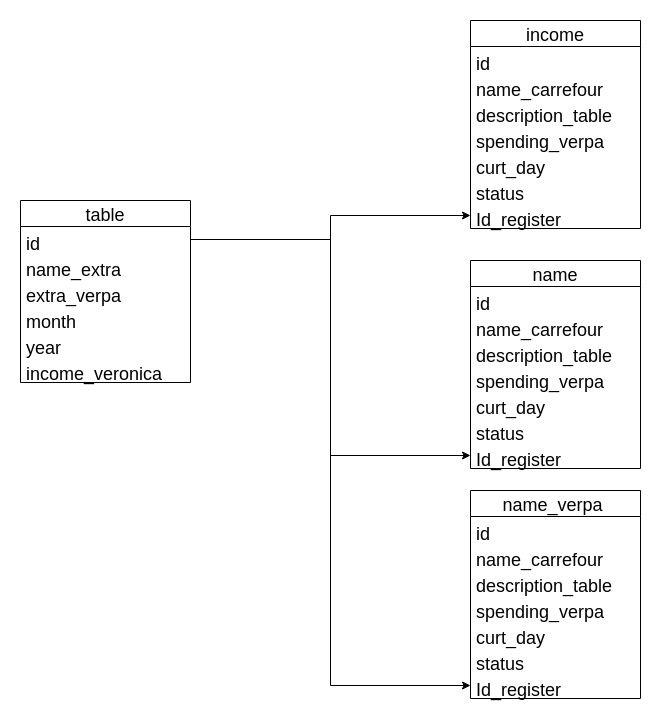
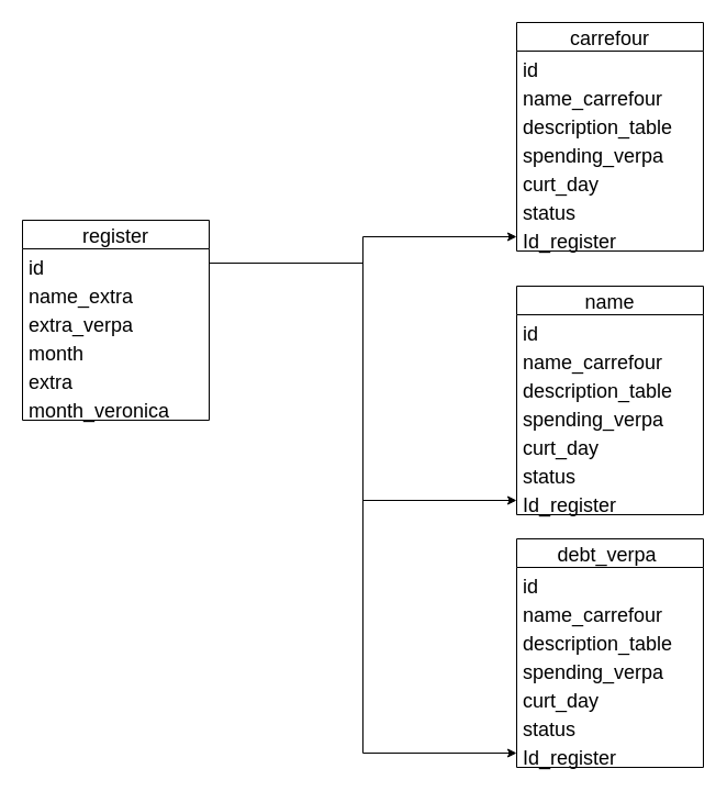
  <mxCell id="0" />
  <mxCell id="1" parent="0" />
- <mxCell id="2" value="income" style="swimlane;fontStyle=0;childLayout=stackLayout;horizontal=1;startSize=26;fillColor=none;horizontalStack=0;resizeParent=1;resizeParentMax=0;resizeLast=0;collapsible=1;marginBottom=0;fontSize=18;" parent="1" vertex="1"><mxGeometry x="470" y="20" width="170" height="208" as="geometry" /></mxCell>
+ <mxCell id="2" value="carrefour" style="swimlane;fontStyle=0;childLayout=stackLayout;horizontal=1;startSize=26;fillColor=none;horizontalStack=0;resizeParent=1;resizeParentMax=0;resizeLast=0;collapsible=1;marginBottom=0;fontSize=18;" parent="1" vertex="1"><mxGeometry x="470" y="20" width="170" height="208" as="geometry" /></mxCell>
  <mxCell id="3" value="id" style="text;strokeColor=none;fillColor=none;align=left;verticalAlign=top;spacingLeft=4;spacingRight=4;overflow=hidden;rotatable=0;points=[[0,0.5],[1,0.5]];portConstraint=eastwest;fontSize=18;" parent="2" vertex="1"><mxGeometry y="26" width="170" height="26" as="geometry" /></mxCell>
  <mxCell id="4" value="name_carrefour" style="text;strokeColor=none;fillColor=none;align=left;verticalAlign=top;spacingLeft=4;spacingRight=4;overflow=hidden;rotatable=0;points=[[0,0.5],[1,0.5]];portConstraint=eastwest;fontSize=18;" parent="2" vertex="1"><mxGeometry y="52" width="170" height="26" as="geometry" /></mxCell>
  <mxCell id="5" value="description_table" style="text;strokeColor=none;fillColor=none;align=left;verticalAlign=top;spacingLeft=4;spacingRight=4;overflow=hidden;rotatable=0;points=[[0,0.5],[1,0.5]];portConstraint=eastwest;fontSize=18;" parent="2" vertex="1"><mxGeometry y="78" width="170" height="26" as="geometry" /></mxCell>
  <mxCell id="6" value="spending_verpa" style="text;strokeColor=none;fillColor=none;align=left;verticalAlign=top;spacingLeft=4;spacingRight=4;overflow=hidden;rotatable=0;points=[[0,0.5],[1,0.5]];portConstraint=eastwest;fontSize=18;" parent="2" vertex="1"><mxGeometry y="104" width="170" height="26" as="geometry" /></mxCell>
  <mxCell id="7" value="curt_day" style="text;strokeColor=none;fillColor=none;align=left;verticalAlign=top;spacingLeft=4;spacingRight=4;overflow=hidden;rotatable=0;points=[[0,0.5],[1,0.5]];portConstraint=eastwest;fontSize=18;" parent="2" vertex="1"><mxGeometry y="130" width="170" height="26" as="geometry" /></mxCell>
  <mxCell id="8" value="status" style="text;strokeColor=none;fillColor=none;align=left;verticalAlign=top;spacingLeft=4;spacingRight=4;overflow=hidden;rotatable=0;points=[[0,0.5],[1,0.5]];portConstraint=eastwest;fontSize=18;" parent="2" vertex="1"><mxGeometry y="156" width="170" height="26" as="geometry" /></mxCell>
  <mxCell id="9" value="Id_register" style="text;strokeColor=none;fillColor=none;align=left;verticalAlign=top;spacingLeft=4;spacingRight=4;overflow=hidden;rotatable=0;points=[[0,0.5],[1,0.5]];portConstraint=eastwest;fontSize=18;" parent="2" vertex="1"><mxGeometry y="182" width="170" height="26" as="geometry" /></mxCell>
  <mxCell id="10" value="name" style="swimlane;fontStyle=0;childLayout=stackLayout;horizontal=1;startSize=26;fillColor=none;horizontalStack=0;resizeParent=1;resizeParentMax=0;resizeLast=0;collapsible=1;marginBottom=0;fontSize=18;" parent="1" vertex="1"><mxGeometry x="470" y="260" width="170" height="208" as="geometry" /></mxCell>
  <mxCell id="11" value="id" style="text;strokeColor=none;fillColor=none;align=left;verticalAlign=top;spacingLeft=4;spacingRight=4;overflow=hidden;rotatable=0;points=[[0,0.5],[1,0.5]];portConstraint=eastwest;fontSize=18;" parent="10" vertex="1"><mxGeometry y="26" width="170" height="26" as="geometry" /></mxCell>
  <mxCell id="12" value="name_carrefour" style="text;strokeColor=none;fillColor=none;align=left;verticalAlign=top;spacingLeft=4;spacingRight=4;overflow=hidden;rotatable=0;points=[[0,0.5],[1,0.5]];portConstraint=eastwest;fontSize=18;" parent="10" vertex="1"><mxGeometry y="52" width="170" height="26" as="geometry" /></mxCell>
  <mxCell id="13" value="description_table" style="text;strokeColor=none;fillColor=none;align=left;verticalAlign=top;spacingLeft=4;spacingRight=4;overflow=hidden;rotatable=0;points=[[0,0.5],[1,0.5]];portConstraint=eastwest;fontSize=18;" parent="10" vertex="1"><mxGeometry y="78" width="170" height="26" as="geometry" /></mxCell>
  <mxCell id="14" value="spending_verpa" style="text;strokeColor=none;fillColor=none;align=left;verticalAlign=top;spacingLeft=4;spacingRight=4;overflow=hidden;rotatable=0;points=[[0,0.5],[1,0.5]];portConstraint=eastwest;fontSize=18;" parent="10" vertex="1"><mxGeometry y="104" width="170" height="26" as="geometry" /></mxCell>
  <mxCell id="15" value="curt_day" style="text;strokeColor=none;fillColor=none;align=left;verticalAlign=top;spacingLeft=4;spacingRight=4;overflow=hidden;rotatable=0;points=[[0,0.5],[1,0.5]];portConstraint=eastwest;fontSize=18;" parent="10" vertex="1"><mxGeometry y="130" width="170" height="26" as="geometry" /></mxCell>
  <mxCell id="16" value="status" style="text;strokeColor=none;fillColor=none;align=left;verticalAlign=top;spacingLeft=4;spacingRight=4;overflow=hidden;rotatable=0;points=[[0,0.5],[1,0.5]];portConstraint=eastwest;fontSize=18;" parent="10" vertex="1"><mxGeometry y="156" width="170" height="26" as="geometry" /></mxCell>
  <mxCell id="17" value="Id_register" style="text;strokeColor=none;fillColor=none;align=left;verticalAlign=top;spacingLeft=4;spacingRight=4;overflow=hidden;rotatable=0;points=[[0,0.5],[1,0.5]];portConstraint=eastwest;fontSize=18;" parent="10" vertex="1"><mxGeometry y="182" width="170" height="26" as="geometry" /></mxCell>
- <mxCell id="18" value="name_verpa " style="swimlane;fontStyle=0;childLayout=stackLayout;horizontal=1;startSize=26;fillColor=none;horizontalStack=0;resizeParent=1;resizeParentMax=0;resizeLast=0;collapsible=1;marginBottom=0;fontSize=18;" parent="1" vertex="1"><mxGeometry x="470" y="490" width="170" height="208" as="geometry" /></mxCell>
+ <mxCell id="18" value="debt_verpa " style="swimlane;fontStyle=0;childLayout=stackLayout;horizontal=1;startSize=26;fillColor=none;horizontalStack=0;resizeParent=1;resizeParentMax=0;resizeLast=0;collapsible=1;marginBottom=0;fontSize=18;" parent="1" vertex="1"><mxGeometry x="470" y="490" width="170" height="208" as="geometry" /></mxCell>
  <mxCell id="19" value="id" style="text;strokeColor=none;fillColor=none;align=left;verticalAlign=top;spacingLeft=4;spacingRight=4;overflow=hidden;rotatable=0;points=[[0,0.5],[1,0.5]];portConstraint=eastwest;fontSize=18;" parent="18" vertex="1"><mxGeometry y="26" width="170" height="26" as="geometry" /></mxCell>
  <mxCell id="20" value="name_carrefour" style="text;strokeColor=none;fillColor=none;align=left;verticalAlign=top;spacingLeft=4;spacingRight=4;overflow=hidden;rotatable=0;points=[[0,0.5],[1,0.5]];portConstraint=eastwest;fontSize=18;" parent="18" vertex="1"><mxGeometry y="52" width="170" height="26" as="geometry" /></mxCell>
  <mxCell id="21" value="description_table" style="text;strokeColor=none;fillColor=none;align=left;verticalAlign=top;spacingLeft=4;spacingRight=4;overflow=hidden;rotatable=0;points=[[0,0.5],[1,0.5]];portConstraint=eastwest;fontSize=18;" parent="18" vertex="1"><mxGeometry y="78" width="170" height="26" as="geometry" /></mxCell>
  <mxCell id="22" value="spending_verpa" style="text;strokeColor=none;fillColor=none;align=left;verticalAlign=top;spacingLeft=4;spacingRight=4;overflow=hidden;rotatable=0;points=[[0,0.5],[1,0.5]];portConstraint=eastwest;fontSize=18;" parent="18" vertex="1"><mxGeometry y="104" width="170" height="26" as="geometry" /></mxCell>
  <mxCell id="23" value="curt_day" style="text;strokeColor=none;fillColor=none;align=left;verticalAlign=top;spacingLeft=4;spacingRight=4;overflow=hidden;rotatable=0;points=[[0,0.5],[1,0.5]];portConstraint=eastwest;fontSize=18;" parent="18" vertex="1"><mxGeometry y="130" width="170" height="26" as="geometry" /></mxCell>
  <mxCell id="24" value="status" style="text;strokeColor=none;fillColor=none;align=left;verticalAlign=top;spacingLeft=4;spacingRight=4;overflow=hidden;rotatable=0;points=[[0,0.5],[1,0.5]];portConstraint=eastwest;fontSize=18;" parent="18" vertex="1"><mxGeometry y="156" width="170" height="26" as="geometry" /></mxCell>
  <mxCell id="25" value="Id_register" style="text;strokeColor=none;fillColor=none;align=left;verticalAlign=top;spacingLeft=4;spacingRight=4;overflow=hidden;rotatable=0;points=[[0,0.5],[1,0.5]];portConstraint=eastwest;fontSize=18;" parent="18" vertex="1"><mxGeometry y="182" width="170" height="26" as="geometry" /></mxCell>
- <mxCell id="26" value="table" style="swimlane;fontStyle=0;childLayout=stackLayout;horizontal=1;startSize=26;fillColor=none;horizontalStack=0;resizeParent=1;resizeParentMax=0;resizeLast=0;collapsible=1;marginBottom=0;fontSize=18;" parent="1" vertex="1"><mxGeometry x="20" y="200" width="170" height="182" as="geometry" /></mxCell>
+ <mxCell id="26" value="register" style="swimlane;fontStyle=0;childLayout=stackLayout;horizontal=1;startSize=26;fillColor=none;horizontalStack=0;resizeParent=1;resizeParentMax=0;resizeLast=0;collapsible=1;marginBottom=0;fontSize=18;" parent="1" vertex="1"><mxGeometry x="20" y="200" width="170" height="182" as="geometry" /></mxCell>
  <mxCell id="27" value="id" style="text;strokeColor=none;fillColor=none;align=left;verticalAlign=top;spacingLeft=4;spacingRight=4;overflow=hidden;rotatable=0;points=[[0,0.5],[1,0.5]];portConstraint=eastwest;fontSize=18;" parent="26" vertex="1"><mxGeometry y="26" width="170" height="26" as="geometry" /></mxCell>
  <mxCell id="28" value="name_extra" style="text;strokeColor=none;fillColor=none;align=left;verticalAlign=top;spacingLeft=4;spacingRight=4;overflow=hidden;rotatable=0;points=[[0,0.5],[1,0.5]];portConstraint=eastwest;fontSize=18;" parent="26" vertex="1"><mxGeometry y="52" width="170" height="26" as="geometry" /></mxCell>
  <mxCell id="29" value="extra_verpa" style="text;strokeColor=none;fillColor=none;align=left;verticalAlign=top;spacingLeft=4;spacingRight=4;overflow=hidden;rotatable=0;points=[[0,0.5],[1,0.5]];portConstraint=eastwest;fontSize=18;" parent="26" vertex="1"><mxGeometry y="78" width="170" height="26" as="geometry" /></mxCell>
  <mxCell id="30" value="month" style="text;strokeColor=none;fillColor=none;align=left;verticalAlign=top;spacingLeft=4;spacingRight=4;overflow=hidden;rotatable=0;points=[[0,0.5],[1,0.5]];portConstraint=eastwest;fontSize=18;" parent="26" vertex="1"><mxGeometry y="104" width="170" height="26" as="geometry" /></mxCell>
- <mxCell id="31" value="year" style="text;strokeColor=none;fillColor=none;align=left;verticalAlign=top;spacingLeft=4;spacingRight=4;overflow=hidden;rotatable=0;points=[[0,0.5],[1,0.5]];portConstraint=eastwest;fontSize=18;" parent="26" vertex="1"><mxGeometry y="130" width="170" height="26" as="geometry" /></mxCell>
- <mxCell id="32" value="income_veronica" style="text;strokeColor=none;fillColor=none;align=left;verticalAlign=top;spacingLeft=4;spacingRight=4;overflow=hidden;rotatable=0;points=[[0,0.5],[1,0.5]];portConstraint=eastwest;fontSize=18;" parent="26" vertex="1"><mxGeometry y="156" width="170" height="26" as="geometry" /></mxCell>
+ <mxCell id="31" value="extra" style="text;strokeColor=none;fillColor=none;align=left;verticalAlign=top;spacingLeft=4;spacingRight=4;overflow=hidden;rotatable=0;points=[[0,0.5],[1,0.5]];portConstraint=eastwest;fontSize=18;" parent="26" vertex="1"><mxGeometry y="130" width="170" height="26" as="geometry" /></mxCell>
+ <mxCell id="32" value="month_veronica" style="text;strokeColor=none;fillColor=none;align=left;verticalAlign=top;spacingLeft=4;spacingRight=4;overflow=hidden;rotatable=0;points=[[0,0.5],[1,0.5]];portConstraint=eastwest;fontSize=18;" parent="26" vertex="1"><mxGeometry y="156" width="170" height="26" as="geometry" /></mxCell>
  <mxCell id="33" style="edgeStyle=orthogonalEdgeStyle;rounded=0;orthogonalLoop=1;jettySize=auto;html=1;entryX=0;entryY=0.5;entryDx=0;entryDy=0;fontSize=18;" parent="1" source="27" target="9" edge="1"><mxGeometry relative="1" as="geometry" /></mxCell>
  <mxCell id="34" style="edgeStyle=orthogonalEdgeStyle;rounded=0;orthogonalLoop=1;jettySize=auto;html=1;fontSize=18;" parent="1" source="27" target="17" edge="1"><mxGeometry relative="1" as="geometry" /></mxCell>
  <mxCell id="35" style="edgeStyle=orthogonalEdgeStyle;rounded=0;orthogonalLoop=1;jettySize=auto;html=1;fontSize=18;" parent="1" source="27" target="25" edge="1"><mxGeometry relative="1" as="geometry" /></mxCell>
